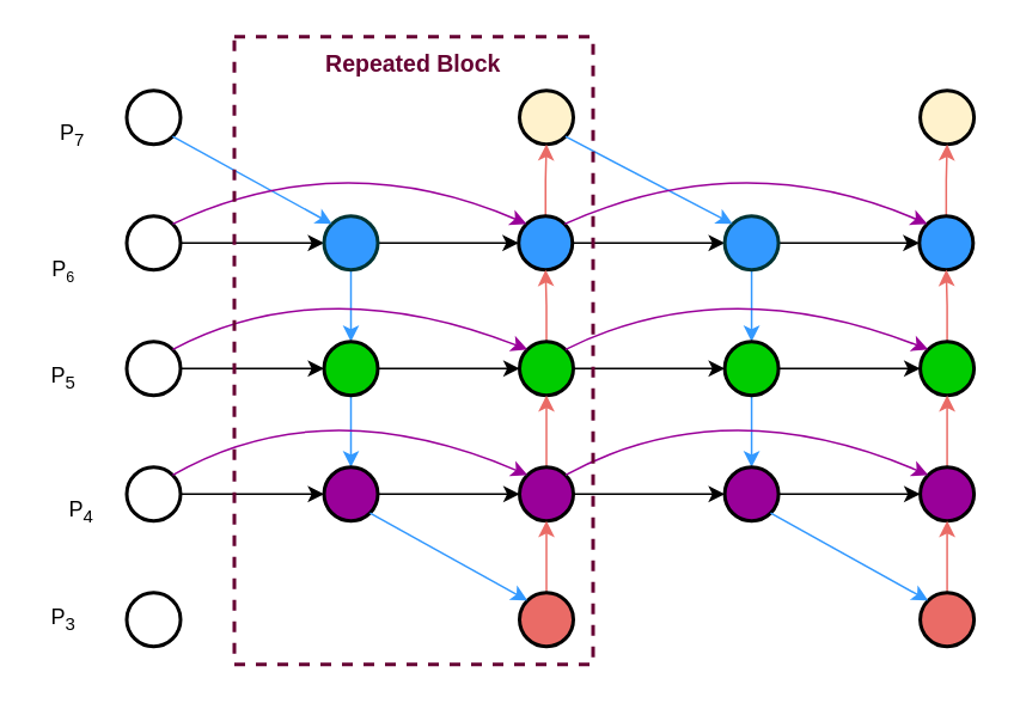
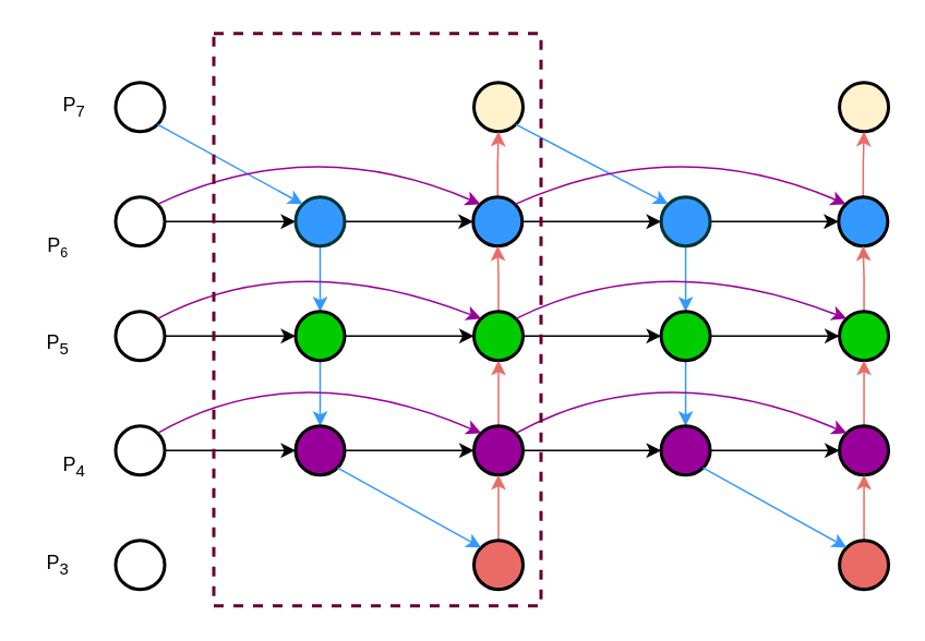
  <mxCell id="0" />
  <mxCell id="1" parent="0" />
  <mxCell id="2" value="" style="ellipse;whiteSpace=wrap;html=1;aspect=fixed;strokeWidth=2;" vertex="1" parent="1"><mxGeometry x="70" y="50" width="30" height="30" as="geometry" /></mxCell>
  <mxCell id="3" style="edgeStyle=orthogonalEdgeStyle;rounded=0;orthogonalLoop=1;jettySize=auto;html=1;exitX=1;exitY=0.5;exitDx=0;exitDy=0;entryX=0;entryY=0.5;entryDx=0;entryDy=0;" edge="1" parent="1" source="4" target="12"><mxGeometry relative="1" as="geometry" /></mxCell>
  <mxCell id="4" value="" style="ellipse;whiteSpace=wrap;html=1;aspect=fixed;strokeWidth=2;" vertex="1" parent="1"><mxGeometry x="70" y="120" width="30" height="30" as="geometry" /></mxCell>
  <mxCell id="5" style="edgeStyle=orthogonalEdgeStyle;rounded=0;orthogonalLoop=1;jettySize=auto;html=1;exitX=1;exitY=0.5;exitDx=0;exitDy=0;entryX=0;entryY=0.5;entryDx=0;entryDy=0;" edge="1" parent="1" source="6" target="15"><mxGeometry relative="1" as="geometry" /></mxCell>
  <mxCell id="6" value="" style="ellipse;whiteSpace=wrap;html=1;aspect=fixed;strokeWidth=2;" vertex="1" parent="1"><mxGeometry x="70" y="190" width="30" height="30" as="geometry" /></mxCell>
  <mxCell id="7" style="edgeStyle=orthogonalEdgeStyle;rounded=0;orthogonalLoop=1;jettySize=auto;html=1;exitX=1;exitY=0.5;exitDx=0;exitDy=0;entryX=0;entryY=0.5;entryDx=0;entryDy=0;" edge="1" parent="1" source="8" target="17"><mxGeometry relative="1" as="geometry" /></mxCell>
  <mxCell id="8" value="" style="ellipse;whiteSpace=wrap;html=1;aspect=fixed;strokeWidth=2;" vertex="1" parent="1"><mxGeometry x="70" y="260" width="30" height="30" as="geometry" /></mxCell>
  <mxCell id="9" value="" style="ellipse;whiteSpace=wrap;html=1;aspect=fixed;strokeWidth=2;" vertex="1" parent="1"><mxGeometry x="70" y="330" width="30" height="30" as="geometry" /></mxCell>
  <mxCell id="10" style="edgeStyle=orthogonalEdgeStyle;rounded=0;orthogonalLoop=1;jettySize=auto;html=1;exitX=1;exitY=0.5;exitDx=0;exitDy=0;entryX=0;entryY=0.5;entryDx=0;entryDy=0;" edge="1" parent="1" source="12" target="20"><mxGeometry relative="1" as="geometry" /></mxCell>
  <mxCell id="11" style="edgeStyle=orthogonalEdgeStyle;rounded=0;orthogonalLoop=1;jettySize=auto;html=1;exitX=0.5;exitY=1;exitDx=0;exitDy=0;entryX=0.5;entryY=0;entryDx=0;entryDy=0;strokeColor=#3399FF;" edge="1" parent="1" source="12" target="15"><mxGeometry relative="1" as="geometry" /></mxCell>
  <mxCell id="12" value="" style="ellipse;whiteSpace=wrap;html=1;aspect=fixed;fillColor=#3399FF;strokeColor=#003333;strokeWidth=2;" vertex="1" parent="1"><mxGeometry x="180" y="120" width="30" height="30" as="geometry" /></mxCell>
  <mxCell id="13" style="edgeStyle=orthogonalEdgeStyle;rounded=0;orthogonalLoop=1;jettySize=auto;html=1;exitX=1;exitY=0.5;exitDx=0;exitDy=0;entryX=0;entryY=0.5;entryDx=0;entryDy=0;" edge="1" parent="1" source="15" target="22"><mxGeometry relative="1" as="geometry" /></mxCell>
  <mxCell id="14" style="edgeStyle=orthogonalEdgeStyle;rounded=0;orthogonalLoop=1;jettySize=auto;html=1;exitX=0.5;exitY=1;exitDx=0;exitDy=0;entryX=0.5;entryY=0;entryDx=0;entryDy=0;strokeColor=#3399FF;" edge="1" parent="1" source="15" target="17"><mxGeometry relative="1" as="geometry" /></mxCell>
  <mxCell id="15" value="" style="ellipse;whiteSpace=wrap;html=1;aspect=fixed;strokeWidth=2;fillColor=#00CC00;" vertex="1" parent="1"><mxGeometry x="180" y="190" width="30" height="30" as="geometry" /></mxCell>
  <mxCell id="16" style="edgeStyle=orthogonalEdgeStyle;rounded=0;orthogonalLoop=1;jettySize=auto;html=1;exitX=1;exitY=0.5;exitDx=0;exitDy=0;entryX=0;entryY=0.5;entryDx=0;entryDy=0;" edge="1" parent="1" source="17" target="24"><mxGeometry relative="1" as="geometry" /></mxCell>
  <mxCell id="17" value="" style="ellipse;whiteSpace=wrap;html=1;aspect=fixed;strokeWidth=2;fillColor=#990099;" vertex="1" parent="1"><mxGeometry x="180" y="260" width="30" height="30" as="geometry" /></mxCell>
  <mxCell id="18" value="" style="ellipse;whiteSpace=wrap;html=1;aspect=fixed;strokeWidth=2;fillColor=#FFF2CC;" vertex="1" parent="1"><mxGeometry x="289" y="50" width="30" height="30" as="geometry" /></mxCell>
  <mxCell id="19" style="edgeStyle=orthogonalEdgeStyle;rounded=0;orthogonalLoop=1;jettySize=auto;html=1;exitX=0.5;exitY=0;exitDx=0;exitDy=0;entryX=0.5;entryY=1;entryDx=0;entryDy=0;strokeColor=#EA6B66;" edge="1" parent="1" source="20" target="18"><mxGeometry relative="1" as="geometry" /></mxCell>
  <mxCell id="20" value="" style="ellipse;whiteSpace=wrap;html=1;aspect=fixed;strokeWidth=2;fillColor=#3399FF;" vertex="1" parent="1"><mxGeometry x="288.5" y="120" width="30" height="30" as="geometry" /></mxCell>
  <mxCell id="21" style="edgeStyle=orthogonalEdgeStyle;rounded=0;orthogonalLoop=1;jettySize=auto;html=1;exitX=0.5;exitY=0;exitDx=0;exitDy=0;entryX=0.5;entryY=1;entryDx=0;entryDy=0;strokeColor=#EA6B66;" edge="1" parent="1" source="22" target="20"><mxGeometry relative="1" as="geometry" /></mxCell>
  <mxCell id="22" value="" style="ellipse;whiteSpace=wrap;html=1;aspect=fixed;strokeWidth=2;fillColor=#00CC00;" vertex="1" parent="1"><mxGeometry x="289" y="190" width="30" height="30" as="geometry" /></mxCell>
  <mxCell id="23" style="edgeStyle=orthogonalEdgeStyle;rounded=0;orthogonalLoop=1;jettySize=auto;html=1;exitX=0.5;exitY=0;exitDx=0;exitDy=0;entryX=0.5;entryY=1;entryDx=0;entryDy=0;strokeColor=#EA6B66;" edge="1" parent="1" source="24" target="22"><mxGeometry relative="1" as="geometry" /></mxCell>
  <mxCell id="24" value="" style="ellipse;whiteSpace=wrap;html=1;aspect=fixed;strokeWidth=2;fillColor=#990099;" vertex="1" parent="1"><mxGeometry x="289" y="260" width="30" height="30" as="geometry" /></mxCell>
  <mxCell id="25" style="edgeStyle=orthogonalEdgeStyle;rounded=0;orthogonalLoop=1;jettySize=auto;html=1;exitX=0.5;exitY=0;exitDx=0;exitDy=0;entryX=0.5;entryY=1;entryDx=0;entryDy=0;strokeColor=#EA6B66;" edge="1" parent="1" source="26" target="24"><mxGeometry relative="1" as="geometry" /></mxCell>
  <mxCell id="26" value="" style="ellipse;whiteSpace=wrap;html=1;aspect=fixed;strokeWidth=2;fillColor=#EA6B66;" vertex="1" parent="1"><mxGeometry x="289" y="330" width="30" height="30" as="geometry" /></mxCell>
  <mxCell id="27" value="" style="endArrow=classic;html=1;rounded=0;strokeColor=#3399FF;entryX=0;entryY=0;entryDx=0;entryDy=0;exitX=1;exitY=1;exitDx=0;exitDy=0;" edge="1" parent="1" source="2" target="12"><mxGeometry width="50" height="50" relative="1" as="geometry"><mxPoint x="210" y="30" as="sourcePoint" /><mxPoint x="260" y="-20" as="targetPoint" /></mxGeometry></mxCell>
  <mxCell id="28" value="" style="endArrow=classic;html=1;rounded=0;strokeColor=#3399FF;entryX=0;entryY=0;entryDx=0;entryDy=0;exitX=1;exitY=1;exitDx=0;exitDy=0;" edge="1" parent="1" source="17" target="26"><mxGeometry width="50" height="50" relative="1" as="geometry"><mxPoint x="379.997" y="149.997" as="sourcePoint" /><mxPoint x="468.783" y="198.783" as="targetPoint" /></mxGeometry></mxCell>
- <mxCell id="29" value="P&lt;sub&gt;7&lt;/sub&gt;" style="text;html=1;strokeColor=none;fillColor=none;align=center;verticalAlign=middle;whiteSpace=wrap;rounded=0;" vertex="1" parent="1"><mxGeometry x="25" y="60" width="30" height="30" as="geometry" /></mxCell>
+ <mxCell id="29" value="P&lt;sub&gt;7&lt;/sub&gt;" style="text;html=1;strokeColor=none;fillColor=none;align=center;verticalAlign=middle;whiteSpace=wrap;rounded=0;" vertex="1" parent="1"><mxGeometry x="30" y="50" width="30" height="30" as="geometry" /></mxCell>
  <mxCell id="30" value="P&lt;span style=&quot;font-size: 10px;&quot;&gt;&lt;sub&gt;6&lt;/sub&gt;&lt;/span&gt;" style="text;html=1;strokeColor=none;fillColor=none;align=center;verticalAlign=middle;whiteSpace=wrap;rounded=0;" vertex="1" parent="1"><mxGeometry x="20" y="135" width="30" height="30" as="geometry" /></mxCell>
  <mxCell id="31" value="P&lt;sub&gt;5&lt;/sub&gt;" style="text;html=1;strokeColor=none;fillColor=none;align=center;verticalAlign=middle;whiteSpace=wrap;rounded=0;" vertex="1" parent="1"><mxGeometry x="20" y="195" width="30" height="30" as="geometry" /></mxCell>
  <mxCell id="32" value="P&lt;sub&gt;4&lt;/sub&gt;" style="text;html=1;strokeColor=none;fillColor=none;align=center;verticalAlign=middle;whiteSpace=wrap;rounded=0;" vertex="1" parent="1"><mxGeometry x="30" y="270" width="30" height="30" as="geometry" /></mxCell>
  <mxCell id="33" value="P&lt;sub&gt;3&lt;/sub&gt;" style="text;html=1;strokeColor=none;fillColor=none;align=center;verticalAlign=middle;whiteSpace=wrap;rounded=0;" vertex="1" parent="1"><mxGeometry x="20" y="330" width="30" height="30" as="geometry" /></mxCell>
  <mxCell id="34" value="" style="curved=1;endArrow=classic;html=1;rounded=0;strokeColor=#990099;entryX=0;entryY=0;entryDx=0;entryDy=0;exitX=1;exitY=0;exitDx=0;exitDy=0;" edge="1" parent="1" source="4" target="20"><mxGeometry width="50" height="50" relative="1" as="geometry"><mxPoint x="190" y="60" as="sourcePoint" /><mxPoint x="240" y="10" as="targetPoint" /><Array as="points"><mxPoint x="190" y="80" /></Array></mxGeometry></mxCell>
  <mxCell id="35" value="" style="curved=1;endArrow=classic;html=1;rounded=0;strokeColor=#990099;entryX=0;entryY=0;entryDx=0;entryDy=0;exitX=1;exitY=0;exitDx=0;exitDy=0;" edge="1" parent="1" source="6" target="22"><mxGeometry width="50" height="50" relative="1" as="geometry"><mxPoint x="100" y="180" as="sourcePoint" /><mxPoint x="288.503" y="190.003" as="targetPoint" /><Array as="points"><mxPoint x="180" y="150" /></Array></mxGeometry></mxCell>
  <mxCell id="36" value="" style="curved=1;endArrow=classic;html=1;rounded=0;strokeColor=#990099;entryX=0;entryY=0;entryDx=0;entryDy=0;exitX=1;exitY=0;exitDx=0;exitDy=0;" edge="1" parent="1" source="8" target="24"><mxGeometry width="50" height="50" relative="1" as="geometry"><mxPoint x="96.107" y="260.003" as="sourcePoint" /><mxPoint x="293.893" y="260.003" as="targetPoint" /><Array as="points"><mxPoint x="180" y="216" /></Array></mxGeometry></mxCell>
  <mxCell id="37" style="edgeStyle=orthogonalEdgeStyle;rounded=0;orthogonalLoop=1;jettySize=auto;html=1;entryX=0;entryY=0.5;entryDx=0;entryDy=0;exitX=1;exitY=0.5;exitDx=0;exitDy=0;" edge="1" parent="1" target="42" source="20"><mxGeometry relative="1" as="geometry"><mxPoint x="330" y="135" as="sourcePoint" /></mxGeometry></mxCell>
  <mxCell id="38" style="edgeStyle=orthogonalEdgeStyle;rounded=0;orthogonalLoop=1;jettySize=auto;html=1;entryX=0;entryY=0.5;entryDx=0;entryDy=0;exitX=1;exitY=0.5;exitDx=0;exitDy=0;" edge="1" parent="1" target="45" source="22"><mxGeometry relative="1" as="geometry"><mxPoint x="330" y="205" as="sourcePoint" /></mxGeometry></mxCell>
  <mxCell id="39" style="edgeStyle=orthogonalEdgeStyle;rounded=0;orthogonalLoop=1;jettySize=auto;html=1;entryX=0;entryY=0.5;entryDx=0;entryDy=0;exitX=1;exitY=0.5;exitDx=0;exitDy=0;" edge="1" parent="1" target="47" source="24"><mxGeometry relative="1" as="geometry"><mxPoint x="330" y="275" as="sourcePoint" /></mxGeometry></mxCell>
  <mxCell id="40" style="edgeStyle=orthogonalEdgeStyle;rounded=0;orthogonalLoop=1;jettySize=auto;html=1;exitX=1;exitY=0.5;exitDx=0;exitDy=0;entryX=0;entryY=0.5;entryDx=0;entryDy=0;" edge="1" parent="1" source="42" target="50"><mxGeometry relative="1" as="geometry" /></mxCell>
  <mxCell id="41" style="edgeStyle=orthogonalEdgeStyle;rounded=0;orthogonalLoop=1;jettySize=auto;html=1;exitX=0.5;exitY=1;exitDx=0;exitDy=0;entryX=0.5;entryY=0;entryDx=0;entryDy=0;strokeColor=#3399FF;" edge="1" parent="1" source="42" target="45"><mxGeometry relative="1" as="geometry" /></mxCell>
  <mxCell id="42" value="" style="ellipse;whiteSpace=wrap;html=1;aspect=fixed;fillColor=#3399FF;strokeColor=#003333;strokeWidth=2;" vertex="1" parent="1"><mxGeometry x="403.39" y="120" width="30" height="30" as="geometry" /></mxCell>
  <mxCell id="43" style="edgeStyle=orthogonalEdgeStyle;rounded=0;orthogonalLoop=1;jettySize=auto;html=1;exitX=1;exitY=0.5;exitDx=0;exitDy=0;entryX=0;entryY=0.5;entryDx=0;entryDy=0;" edge="1" parent="1" source="45" target="52"><mxGeometry relative="1" as="geometry" /></mxCell>
  <mxCell id="44" style="edgeStyle=orthogonalEdgeStyle;rounded=0;orthogonalLoop=1;jettySize=auto;html=1;exitX=0.5;exitY=1;exitDx=0;exitDy=0;entryX=0.5;entryY=0;entryDx=0;entryDy=0;strokeColor=#3399FF;" edge="1" parent="1" source="45" target="47"><mxGeometry relative="1" as="geometry" /></mxCell>
  <mxCell id="45" value="" style="ellipse;whiteSpace=wrap;html=1;aspect=fixed;strokeWidth=2;fillColor=#00CC00;" vertex="1" parent="1"><mxGeometry x="403.39" y="190" width="30" height="30" as="geometry" /></mxCell>
  <mxCell id="46" style="edgeStyle=orthogonalEdgeStyle;rounded=0;orthogonalLoop=1;jettySize=auto;html=1;exitX=1;exitY=0.5;exitDx=0;exitDy=0;entryX=0;entryY=0.5;entryDx=0;entryDy=0;" edge="1" parent="1" source="47" target="54"><mxGeometry relative="1" as="geometry" /></mxCell>
  <mxCell id="47" value="" style="ellipse;whiteSpace=wrap;html=1;aspect=fixed;strokeWidth=2;fillColor=#990099;" vertex="1" parent="1"><mxGeometry x="403.39" y="260" width="30" height="30" as="geometry" /></mxCell>
  <mxCell id="48" value="" style="ellipse;whiteSpace=wrap;html=1;aspect=fixed;strokeWidth=2;fillColor=#FFF2CC;" vertex="1" parent="1"><mxGeometry x="512.39" y="50" width="30" height="30" as="geometry" /></mxCell>
  <mxCell id="49" style="edgeStyle=orthogonalEdgeStyle;rounded=0;orthogonalLoop=1;jettySize=auto;html=1;exitX=0.5;exitY=0;exitDx=0;exitDy=0;entryX=0.5;entryY=1;entryDx=0;entryDy=0;strokeColor=#EA6B66;" edge="1" parent="1" source="50" target="48"><mxGeometry relative="1" as="geometry" /></mxCell>
  <mxCell id="50" value="" style="ellipse;whiteSpace=wrap;html=1;aspect=fixed;strokeWidth=2;fillColor=#3399FF;" vertex="1" parent="1"><mxGeometry x="511.89" y="120" width="30" height="30" as="geometry" /></mxCell>
  <mxCell id="51" style="edgeStyle=orthogonalEdgeStyle;rounded=0;orthogonalLoop=1;jettySize=auto;html=1;exitX=0.5;exitY=0;exitDx=0;exitDy=0;entryX=0.5;entryY=1;entryDx=0;entryDy=0;strokeColor=#EA6B66;" edge="1" parent="1" source="52" target="50"><mxGeometry relative="1" as="geometry" /></mxCell>
  <mxCell id="52" value="" style="ellipse;whiteSpace=wrap;html=1;aspect=fixed;strokeWidth=2;fillColor=#00CC00;" vertex="1" parent="1"><mxGeometry x="512.39" y="190" width="30" height="30" as="geometry" /></mxCell>
  <mxCell id="53" style="edgeStyle=orthogonalEdgeStyle;rounded=0;orthogonalLoop=1;jettySize=auto;html=1;exitX=0.5;exitY=0;exitDx=0;exitDy=0;entryX=0.5;entryY=1;entryDx=0;entryDy=0;strokeColor=#EA6B66;" edge="1" parent="1" source="54" target="52"><mxGeometry relative="1" as="geometry" /></mxCell>
  <mxCell id="54" value="" style="ellipse;whiteSpace=wrap;html=1;aspect=fixed;strokeWidth=2;fillColor=#990099;" vertex="1" parent="1"><mxGeometry x="512.39" y="260" width="30" height="30" as="geometry" /></mxCell>
  <mxCell id="55" style="edgeStyle=orthogonalEdgeStyle;rounded=0;orthogonalLoop=1;jettySize=auto;html=1;exitX=0.5;exitY=0;exitDx=0;exitDy=0;entryX=0.5;entryY=1;entryDx=0;entryDy=0;strokeColor=#EA6B66;" edge="1" parent="1" source="56" target="54"><mxGeometry relative="1" as="geometry" /></mxCell>
  <mxCell id="56" value="" style="ellipse;whiteSpace=wrap;html=1;aspect=fixed;strokeWidth=2;fillColor=#EA6B66;" vertex="1" parent="1"><mxGeometry x="512.39" y="330" width="30" height="30" as="geometry" /></mxCell>
  <mxCell id="57" value="" style="endArrow=classic;html=1;rounded=0;strokeColor=#3399FF;entryX=0;entryY=0;entryDx=0;entryDy=0;exitX=1;exitY=1;exitDx=0;exitDy=0;" edge="1" parent="1" target="42" source="18"><mxGeometry width="50" height="50" relative="1" as="geometry"><mxPoint x="318.997" y="75.607" as="sourcePoint" /><mxPoint x="483.39" y="-20" as="targetPoint" /></mxGeometry></mxCell>
  <mxCell id="58" value="" style="endArrow=classic;html=1;rounded=0;strokeColor=#3399FF;entryX=0;entryY=0;entryDx=0;entryDy=0;exitX=1;exitY=1;exitDx=0;exitDy=0;" edge="1" parent="1" source="47" target="56"><mxGeometry width="50" height="50" relative="1" as="geometry"><mxPoint x="603.387" y="149.997" as="sourcePoint" /><mxPoint x="692.173" y="198.783" as="targetPoint" /></mxGeometry></mxCell>
  <mxCell id="59" value="" style="curved=1;endArrow=classic;html=1;rounded=0;strokeColor=#990099;entryX=0;entryY=0;entryDx=0;entryDy=0;exitX=1;exitY=0;exitDx=0;exitDy=0;" edge="1" parent="1" target="50" source="20"><mxGeometry width="50" height="50" relative="1" as="geometry"><mxPoint x="318.997" y="124.393" as="sourcePoint" /><mxPoint x="463.39" y="10" as="targetPoint" /><Array as="points"><mxPoint x="413.39" y="80" /></Array></mxGeometry></mxCell>
  <mxCell id="60" value="" style="curved=1;endArrow=classic;html=1;rounded=0;strokeColor=#990099;entryX=0;entryY=0;entryDx=0;entryDy=0;exitX=1;exitY=0;exitDx=0;exitDy=0;" edge="1" parent="1" target="52" source="22"><mxGeometry width="50" height="50" relative="1" as="geometry"><mxPoint x="318.997" y="194.393" as="sourcePoint" /><mxPoint x="511.893" y="190.003" as="targetPoint" /><Array as="points"><mxPoint x="403.39" y="150" /></Array></mxGeometry></mxCell>
  <mxCell id="61" value="" style="curved=1;endArrow=classic;html=1;rounded=0;strokeColor=#990099;entryX=0;entryY=0;entryDx=0;entryDy=0;exitX=1;exitY=0;exitDx=0;exitDy=0;" edge="1" parent="1" target="54" source="24"><mxGeometry width="50" height="50" relative="1" as="geometry"><mxPoint x="318.997" y="264.393" as="sourcePoint" /><mxPoint x="517.283" y="260.003" as="targetPoint" /><Array as="points"><mxPoint x="403.39" y="216" /></Array></mxGeometry></mxCell>
  <mxCell id="62" value="" style="rounded=0;whiteSpace=wrap;html=1;strokeColor=#660033;strokeWidth=2;fillColor=none;dashed=1;" vertex="1" parent="1"><mxGeometry x="130" y="20" width="200" height="350" as="geometry" /></mxCell>
- <mxCell id="63" value="&lt;font color=&quot;#660033&quot; size=&quot;1&quot; style=&quot;&quot;&gt;&lt;b style=&quot;font-size: 13px;&quot;&gt;Repeated Block&lt;/b&gt;&lt;/font&gt;" style="text;html=1;strokeColor=none;fillColor=none;align=center;verticalAlign=middle;whiteSpace=wrap;rounded=0;dashed=1;" vertex="1" parent="1"><mxGeometry x="175" y="20" width="110" height="30" as="geometry" /></mxCell>
